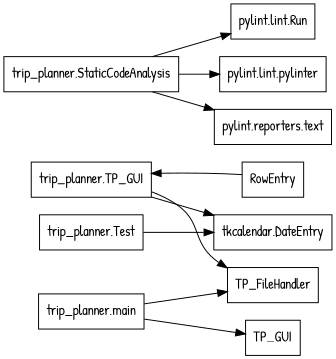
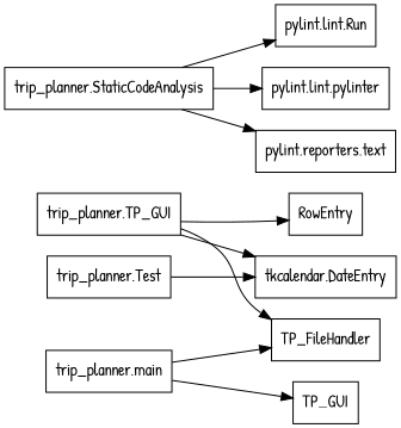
  digraph {
    fontname="Patrick Hand"
    rankdir=LR
    node [fontname="Patrick Hand" shape=box]
    edge [fontname="Patrick Hand"]
    "trip_planner.TP_GUI"
    RowEntry
    TP_FileHandler
    "tkcalendar.DateEntry"
    "trip_planner.main"
    TP_GUI
    "trip_planner.StaticCodeAnalysis"
    "pylint.lint.Run"
    "pylint.lint.pylinter"
    "pylint.reporters.text"
    "trip_planner.Test"
-   RowEntry -> "trip_planner.TP_GUI"
+   "trip_planner.TP_GUI" -> RowEntry
    "trip_planner.TP_GUI" -> TP_FileHandler
    "trip_planner.TP_GUI" -> "tkcalendar.DateEntry"
    "trip_planner.main" -> TP_FileHandler
    "trip_planner.main" -> TP_GUI
    "trip_planner.StaticCodeAnalysis" -> "pylint.lint.Run"
    "trip_planner.StaticCodeAnalysis" -> "pylint.lint.pylinter"
    "trip_planner.StaticCodeAnalysis" -> "pylint.reporters.text"
    "trip_planner.Test" -> "tkcalendar.DateEntry"
  }
